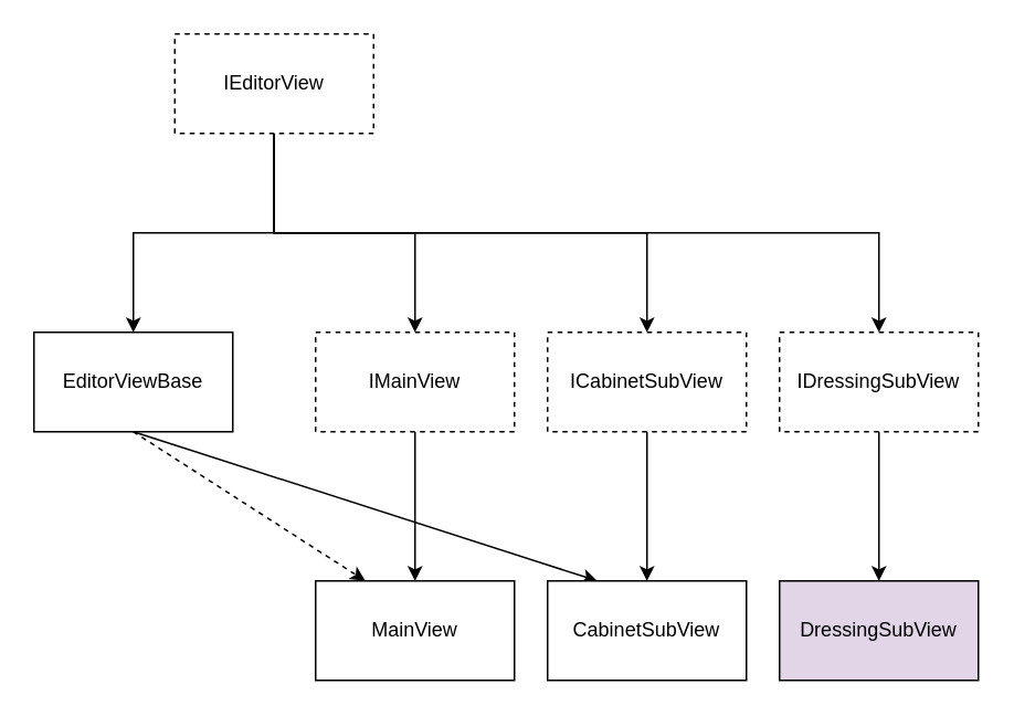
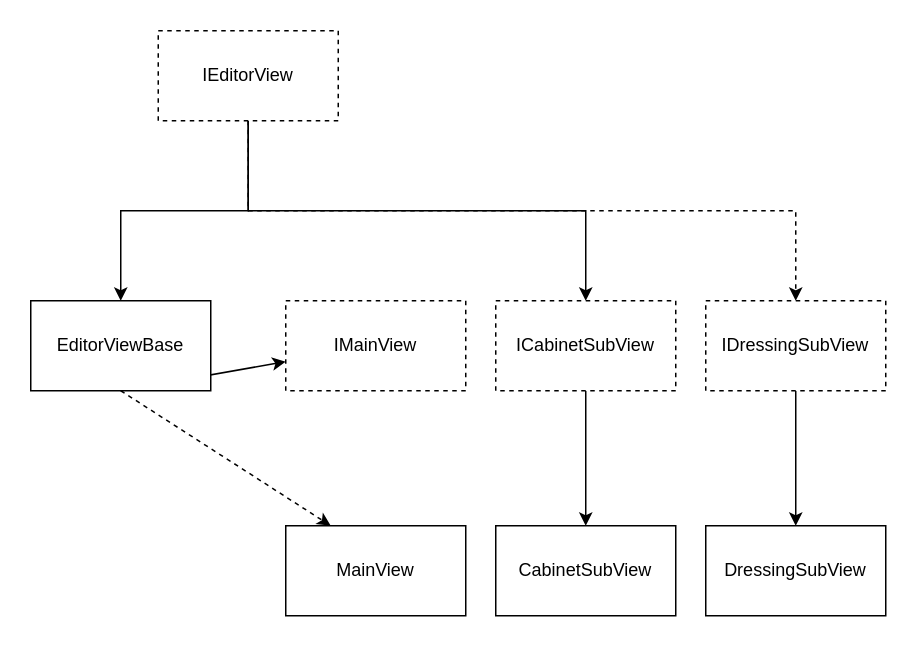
  <mxCell id="0" />
  <mxCell id="1" parent="0" />
  <mxCell id="2" style="rounded=0;orthogonalLoop=1;jettySize=auto;html=1;exitX=0.5;exitY=1;exitDx=0;exitDy=0;entryX=0.25;entryY=0;entryDx=0;entryDy=0;dashed=1;" edge="1" parent="1" source="4" target="16"><mxGeometry relative="1" as="geometry" /></mxCell>
- <mxCell id="3" style="jumpStyle=arc;orthogonalLoop=1;jettySize=auto;html=1;exitX=0.5;exitY=1;exitDx=0;exitDy=0;entryX=0.25;entryY=0;entryDx=0;entryDy=0;jumpSize=7;shadow=0;sketch=0;rounded=0;startArrow=none;startFill=0;strokeWidth=1;" edge="1" parent="1" source="4" target="17"><mxGeometry relative="1" as="geometry" /></mxCell>
+ <mxCell id="3" style="jumpStyle=arc;orthogonalLoop=1;jettySize=auto;html=1;exitX=0.5;exitY=1;exitDx=0;exitDy=0;jumpSize=7;shadow=0;sketch=0;rounded=0;startArrow=none;startFill=0;strokeWidth=1;" edge="1" parent="1" source="4" target="11"><mxGeometry relative="1" as="geometry" /></mxCell>
  <mxCell id="4" value="EditorViewBase" style="rounded=0;whiteSpace=wrap;html=1;" vertex="1" parent="1"><mxGeometry x="20" y="200" width="120" height="60" as="geometry" /></mxCell>
  <mxCell id="5" style="edgeStyle=orthogonalEdgeStyle;rounded=0;orthogonalLoop=1;jettySize=auto;html=1;exitX=0.5;exitY=1;exitDx=0;exitDy=0;entryX=0.5;entryY=0;entryDx=0;entryDy=0;" edge="1" parent="1" source="9" target="4"><mxGeometry relative="1" as="geometry" /></mxCell>
- <mxCell id="6" style="edgeStyle=orthogonalEdgeStyle;rounded=0;orthogonalLoop=1;jettySize=auto;html=1;exitX=0.5;exitY=1;exitDx=0;exitDy=0;entryX=0.5;entryY=0;entryDx=0;entryDy=0;" edge="1" parent="1" source="9" target="11"><mxGeometry relative="1" as="geometry" /></mxCell>
  <mxCell id="7" style="edgeStyle=orthogonalEdgeStyle;rounded=0;orthogonalLoop=1;jettySize=auto;html=1;exitX=0.5;exitY=1;exitDx=0;exitDy=0;entryX=0.5;entryY=0;entryDx=0;entryDy=0;" edge="1" parent="1" source="9" target="13"><mxGeometry relative="1" as="geometry" /></mxCell>
- <mxCell id="8" style="edgeStyle=orthogonalEdgeStyle;rounded=0;orthogonalLoop=1;jettySize=auto;html=1;exitX=0.5;exitY=1;exitDx=0;exitDy=0;entryX=0.5;entryY=0;entryDx=0;entryDy=0;" edge="1" parent="1" source="9" target="15"><mxGeometry relative="1" as="geometry" /></mxCell>
+ <mxCell id="8" style="edgeStyle=orthogonalEdgeStyle;rounded=0;orthogonalLoop=1;jettySize=auto;html=1;exitX=0.5;exitY=1;exitDx=0;exitDy=0;entryX=0.5;entryY=0;entryDx=0;entryDy=0;dashed=1;" edge="1" parent="1" source="9" target="15"><mxGeometry relative="1" as="geometry" /></mxCell>
  <mxCell id="9" value="IEditorView" style="rounded=0;whiteSpace=wrap;html=1;dashed=1;" vertex="1" parent="1"><mxGeometry x="105" y="20" width="120" height="60" as="geometry" /></mxCell>
- <mxCell id="10" style="edgeStyle=orthogonalEdgeStyle;rounded=0;orthogonalLoop=1;jettySize=auto;html=1;exitX=0.5;exitY=1;exitDx=0;exitDy=0;entryX=0.5;entryY=0;entryDx=0;entryDy=0;" edge="1" parent="1" source="11" target="16"><mxGeometry relative="1" as="geometry"><Array as="points"><mxPoint x="250" y="290" /><mxPoint x="250" y="290" /></Array></mxGeometry></mxCell>
  <mxCell id="11" value="IMainView" style="rounded=0;whiteSpace=wrap;html=1;dashed=1;" vertex="1" parent="1"><mxGeometry x="190" y="200" width="120" height="60" as="geometry" /></mxCell>
  <mxCell id="12" style="edgeStyle=orthogonalEdgeStyle;rounded=0;orthogonalLoop=1;jettySize=auto;html=1;exitX=0.5;exitY=1;exitDx=0;exitDy=0;entryX=0.5;entryY=0;entryDx=0;entryDy=0;" edge="1" parent="1" source="13" target="17"><mxGeometry relative="1" as="geometry" /></mxCell>
  <mxCell id="13" value="ICabinetSubView" style="rounded=0;whiteSpace=wrap;html=1;dashed=1;" vertex="1" parent="1"><mxGeometry x="330" y="200" width="120" height="60" as="geometry" /></mxCell>
  <mxCell id="14" style="edgeStyle=orthogonalEdgeStyle;rounded=0;orthogonalLoop=1;jettySize=auto;html=1;exitX=0.5;exitY=1;exitDx=0;exitDy=0;entryX=0.5;entryY=0;entryDx=0;entryDy=0;" edge="1" parent="1" source="15" target="18"><mxGeometry relative="1" as="geometry" /></mxCell>
  <mxCell id="15" value="IDressingSubView" style="rounded=0;whiteSpace=wrap;html=1;dashed=1;" vertex="1" parent="1"><mxGeometry x="470" y="200" width="120" height="60" as="geometry" /></mxCell>
  <mxCell id="16" value="MainView" style="rounded=0;whiteSpace=wrap;html=1;" vertex="1" parent="1"><mxGeometry x="190" y="350" width="120" height="60" as="geometry" /></mxCell>
  <mxCell id="17" value="CabinetSubView" style="rounded=0;whiteSpace=wrap;html=1;" vertex="1" parent="1"><mxGeometry x="330" y="350" width="120" height="60" as="geometry" /></mxCell>
- <mxCell id="18" value="DressingSubView" style="rounded=0;whiteSpace=wrap;html=1;fillColor=#e1d5e7;" vertex="1" parent="1"><mxGeometry x="470" y="350" width="120" height="60" as="geometry" /></mxCell>
+ <mxCell id="18" value="DressingSubView" style="rounded=0;whiteSpace=wrap;html=1;" vertex="1" parent="1"><mxGeometry x="470" y="350" width="120" height="60" as="geometry" /></mxCell>
